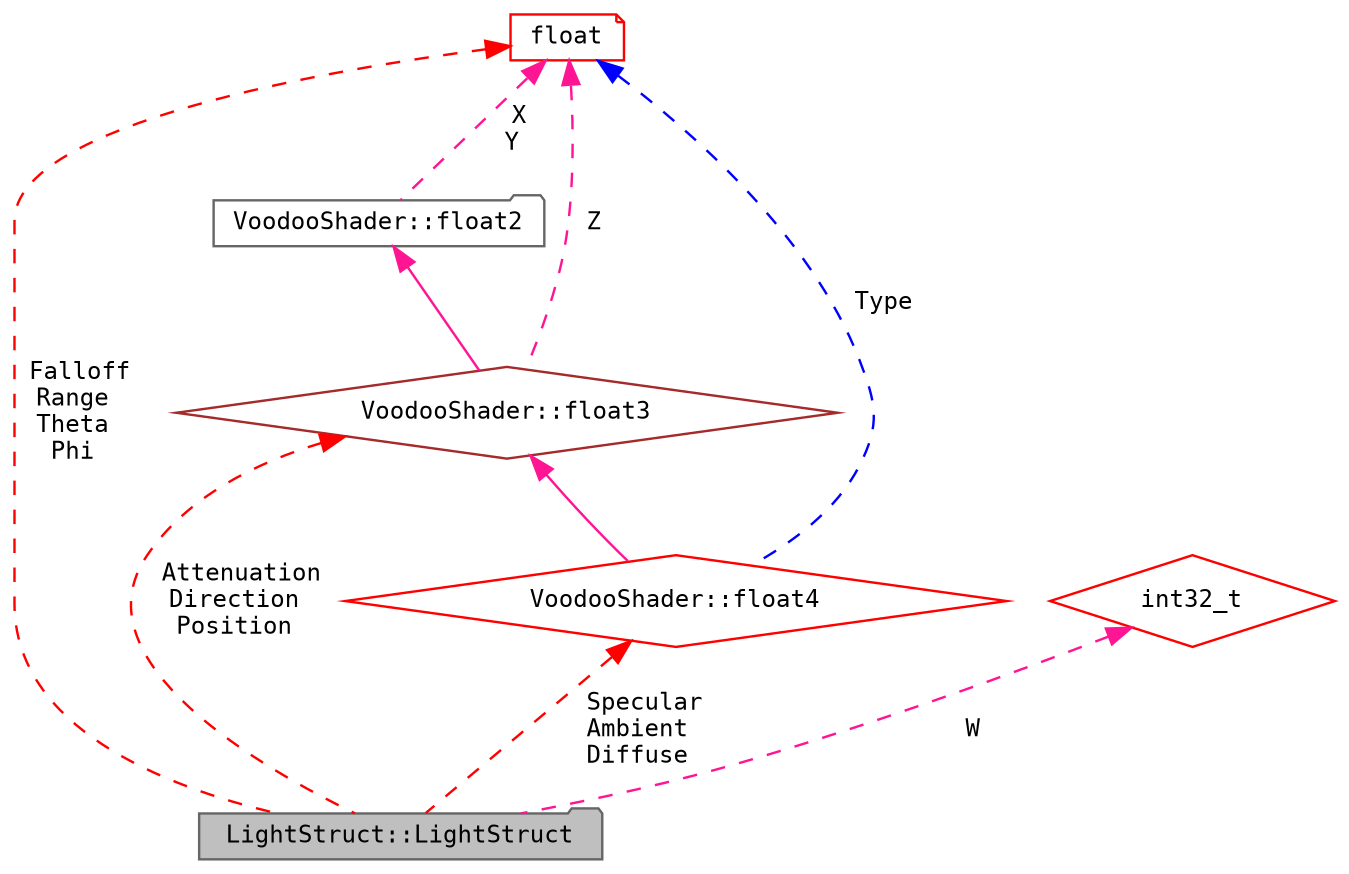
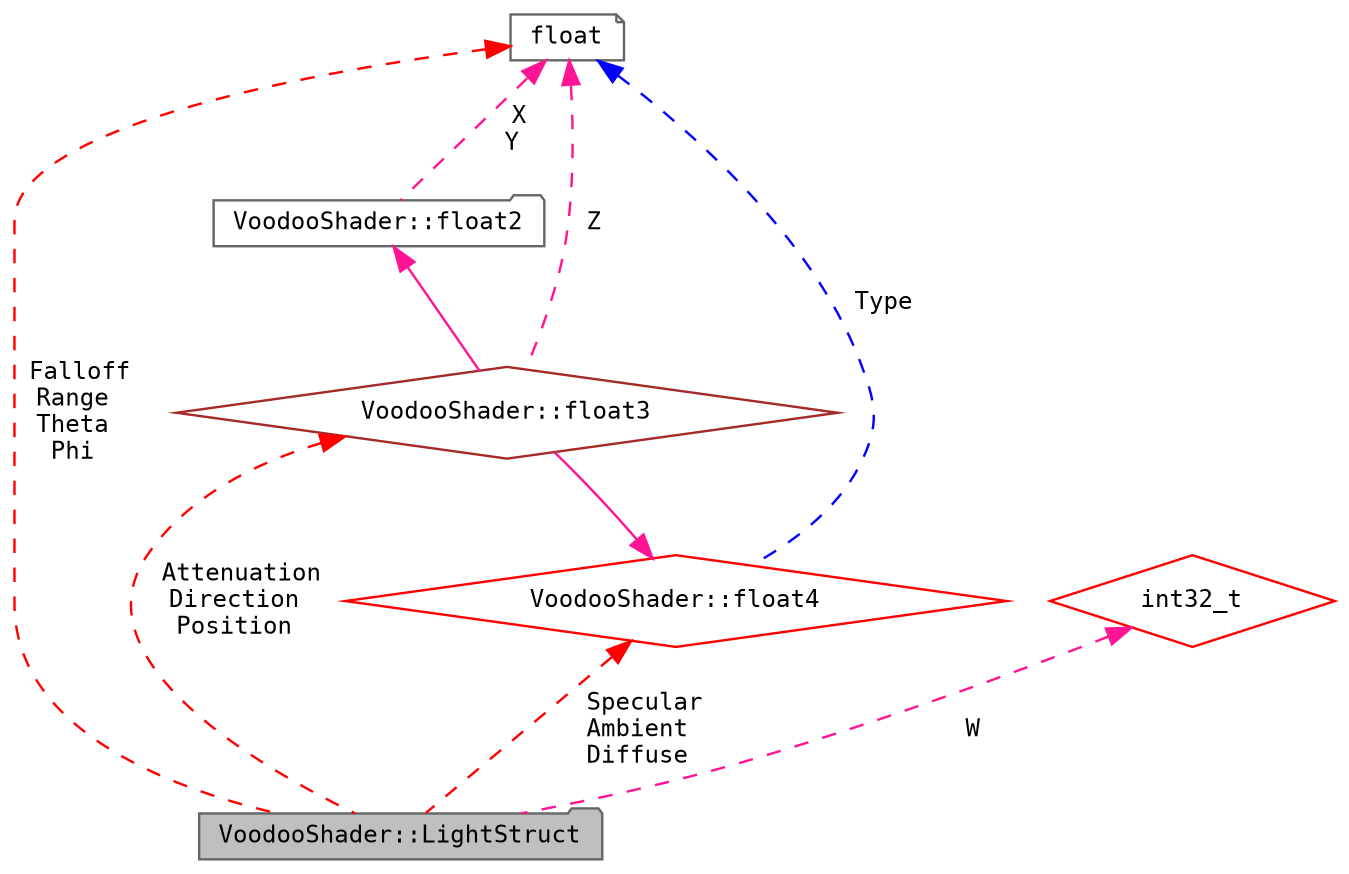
  digraph {
    fontname="DejaVu Sans Mono"
    node [color=gray40 fillcolor=white fontname="DejaVu Sans Mono" fontsize=10 shape=diamond style=filled]
    edge [color=deeppink dir=back fontname="DejaVu Sans Mono" fontsize=10 labelfontname=Helvetica labelfontsize=10 style=dashed]
-   n1 [fillcolor=grey75 fontcolor=black height=0.2 label="LightStruct::LightStruct" shape=folder width=0.4]
+   n1 [fillcolor=grey75 fontcolor=black height=0.2 label="VoodooShader::LightStruct" shape=folder width=0.4]
    n2 [color=brown height=0.2 label="VoodooShader::float3" width=0.4]
    n3 [color=red height=0.2 label="VoodooShader::float4" width=0.4]
    n4 [height=0.2 label="VoodooShader::float2" shape=folder width=0.4]
-   n5 [color=red height=0.2 label=float shape=note width=0.4]
+   n5 [height=0.2 label=float shape=note width=0.4]
    n6 [color=red height=0.2 label=int32_t width=0.4]
    n2 -> n1 [color=red label=" Attenuation\nDirection\nPosition"]
-   n2 -> n3 [style=solid]
+   n3 -> n2 [style=solid]
    n3 -> n1 [color=red label=" Specular\nAmbient\nDiffuse"]
    n4 -> n2 [style=solid]
    n5 -> n1 [color=red label=" Falloff\nRange\nTheta\nPhi"]
    n5 -> n2 [label=" Z"]
    n5 -> n3 [color=blue label=" Type"]
    n5 -> n4 [label=" X\nY"]
    n6 -> n1 [label=" W"]
  }
